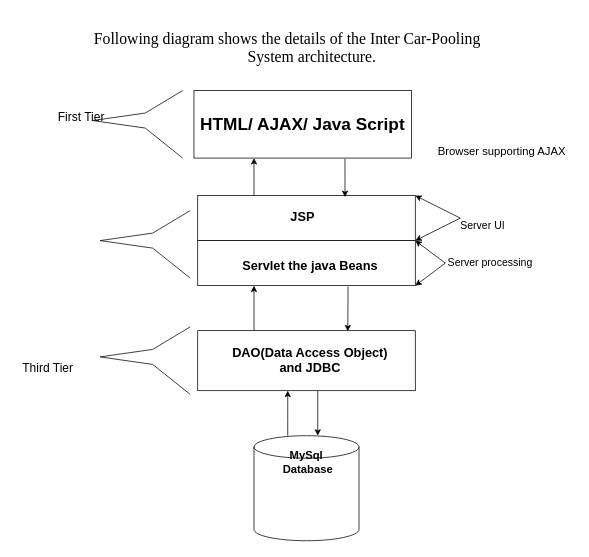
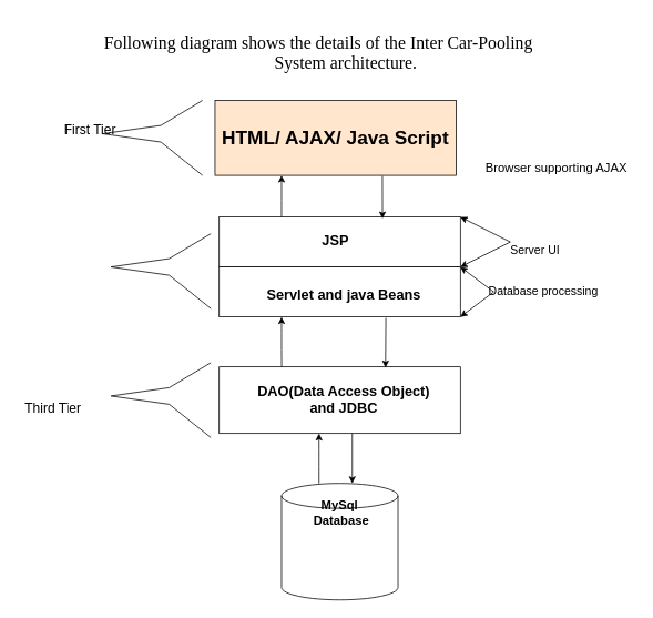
  <mxCell id="0" />
  <mxCell id="1" parent="0" />
  <mxCell id="2" value="&lt;p class=&quot;MsoNormal&quot;&gt;&lt;span style=&quot;font-family: &amp;quot;Times New Roman&amp;quot;;&quot;&gt;&lt;font style=&quot;font-size: 21px;&quot;&gt;Following diagram shows the details of the Inter Car-Pooling&amp;nbsp; &amp;nbsp; &amp;nbsp; &amp;nbsp; &amp;nbsp; &amp;nbsp; &amp;nbsp; &amp;nbsp; &amp;nbsp; &amp;nbsp; &amp;nbsp; &amp;nbsp; &amp;nbsp; &amp;nbsp; &amp;nbsp; &amp;nbsp; &amp;nbsp; &amp;nbsp; &amp;nbsp; &amp;nbsp; &amp;nbsp; &amp;nbsp; &amp;nbsp; &amp;nbsp;System architecture.&lt;/font&gt;&lt;/span&gt;&lt;span style=&quot;mso-spacerun:'yes';font-family:'Times New Roman';font-size:14.0pt;&quot;&gt;&lt;/span&gt;&lt;/p&gt;" style="text;whiteSpace=wrap;html=1;labelBackgroundColor=none;" parent="1" vertex="1"><mxGeometry x="123" y="20" width="560" height="90" as="geometry" /></mxCell>
- <mxCell id="3" value="&lt;font style=&quot;font-size: 23px;&quot;&gt;&lt;b&gt;HTML/ AJAX/ Java Script&lt;/b&gt;&lt;/font&gt;" style="rounded=0;whiteSpace=wrap;html=1;align=center;labelBackgroundColor=none;" parent="1" vertex="1"><mxGeometry x="258" y="120" width="290" height="90" as="geometry" /></mxCell>
+ <mxCell id="3" value="&lt;font style=&quot;font-size: 23px;&quot;&gt;&lt;b&gt;HTML/ AJAX/ Java Script&lt;/b&gt;&lt;/font&gt;" style="rounded=0;whiteSpace=wrap;html=1;align=center;labelBackgroundColor=none;fillColor=#ffe6cc;" parent="1" vertex="1"><mxGeometry x="258" y="120" width="290" height="90" as="geometry" /></mxCell>
  <mxCell id="4" value="&lt;font style=&quot;font-size: 15px;&quot;&gt;Browser supporting AJAX&lt;/font&gt;" style="text;html=1;align=center;verticalAlign=middle;resizable=0;points=[];autosize=1;perimeterSpacing=0;labelBackgroundColor=none;" parent="1" vertex="1"><mxGeometry x="573" y="185" width="190" height="30" as="geometry" /></mxCell>
  <mxCell id="5" value="Text" style="text;strokeColor=none;align=center;fillColor=none;html=1;verticalAlign=middle;whiteSpace=wrap;rounded=0;labelBackgroundColor=none;" parent="1" vertex="1"><mxGeometry x="333" y="280" width="60" height="30" as="geometry" /></mxCell>
  <mxCell id="6" value="&lt;font style=&quot;font-size: 16px;&quot;&gt;First Tier&lt;/font&gt;" style="text;html=1;strokeColor=none;fillColor=none;align=center;verticalAlign=middle;whiteSpace=wrap;rounded=0;labelBackgroundColor=none;" parent="1" vertex="1"><mxGeometry x="43" y="130" width="130" height="50" as="geometry" /></mxCell>
  <mxCell id="7" value="" style="rounded=0;whiteSpace=wrap;html=1;labelBackgroundColor=none;" parent="1" vertex="1"><mxGeometry x="263" y="260" width="290" height="60" as="geometry" /></mxCell>
  <mxCell id="8" value="" style="rounded=0;whiteSpace=wrap;html=1;labelBackgroundColor=none;" parent="1" vertex="1"><mxGeometry x="263" y="440" width="290" height="80" as="geometry" /></mxCell>
  <mxCell id="9" value="" style="shape=cylinder3;whiteSpace=wrap;html=1;boundedLbl=1;backgroundOutline=1;size=15;labelBackgroundColor=none;" parent="1" vertex="1"><mxGeometry x="338" y="580" width="140" height="140" as="geometry" /></mxCell>
  <mxCell id="10" value="" style="endArrow=classic;html=1;rounded=0;entryX=0.677;entryY=0.033;entryDx=0;entryDy=0;entryPerimeter=0;exitX=0.694;exitY=1.009;exitDx=0;exitDy=0;exitPerimeter=0;labelBackgroundColor=none;fontColor=default;" parent="1" source="3" target="7" edge="1"><mxGeometry width="50" height="50" relative="1" as="geometry"><mxPoint x="463" y="220" as="sourcePoint" /><mxPoint x="403" y="290" as="targetPoint" /><Array as="points" /></mxGeometry></mxCell>
  <mxCell id="11" value="" style="endArrow=classic;html=1;rounded=0;labelBackgroundColor=none;fontColor=default;" parent="1" source="18" target="7" edge="1"><mxGeometry width="50" height="50" relative="1" as="geometry"><mxPoint x="353" y="340" as="sourcePoint" /><mxPoint x="403" y="290" as="targetPoint" /></mxGeometry></mxCell>
  <mxCell id="12" value="" style="endArrow=classic;html=1;rounded=0;labelBackgroundColor=none;fontColor=default;" parent="1" edge="1"><mxGeometry width="50" height="50" relative="1" as="geometry"><mxPoint x="338" y="260" as="sourcePoint" /><mxPoint x="338" y="210" as="targetPoint" /><Array as="points"><mxPoint x="338" y="250" /><mxPoint x="338" y="240" /></Array></mxGeometry></mxCell>
  <mxCell id="13" value="" style="endArrow=classic;html=1;rounded=0;exitX=0.259;exitY=0;exitDx=0;exitDy=0;exitPerimeter=0;labelBackgroundColor=none;fontColor=default;" parent="1" source="8" edge="1"><mxGeometry width="50" height="50" relative="1" as="geometry"><mxPoint x="338" y="430" as="sourcePoint" /><mxPoint x="338" y="380" as="targetPoint" /><Array as="points"><mxPoint x="338" y="420" /><mxPoint x="338" y="410" /><mxPoint x="338" y="400" /></Array></mxGeometry></mxCell>
  <mxCell id="14" value="" style="endArrow=classic;html=1;rounded=0;entryX=0.677;entryY=0.033;entryDx=0;entryDy=0;entryPerimeter=0;exitX=0.691;exitY=1.02;exitDx=0;exitDy=0;exitPerimeter=0;labelBackgroundColor=none;fontColor=default;" parent="1" source="18" edge="1"><mxGeometry width="50" height="50" relative="1" as="geometry"><mxPoint x="463" y="390" as="sourcePoint" /><mxPoint x="463" y="441" as="targetPoint" /><Array as="points" /></mxGeometry></mxCell>
  <mxCell id="15" value="" style="endArrow=none;html=1;rounded=0;labelBackgroundColor=none;fontColor=default;" parent="1" edge="1"><mxGeometry width="50" height="50" relative="1" as="geometry"><mxPoint x="243" y="210" as="sourcePoint" /><mxPoint x="243" y="120" as="targetPoint" /><Array as="points"><mxPoint x="193" y="170" /><mxPoint x="123" y="160" /><mxPoint x="193" y="150" /></Array></mxGeometry></mxCell>
  <mxCell id="16" value="" style="endArrow=none;html=1;rounded=0;labelBackgroundColor=none;fontColor=default;" parent="1" source="18" edge="1"><mxGeometry width="50" height="50" relative="1" as="geometry"><mxPoint x="353" y="380" as="sourcePoint" /><mxPoint x="403" y="330" as="targetPoint" /></mxGeometry></mxCell>
  <mxCell id="17" value="" style="endArrow=none;html=1;rounded=0;labelBackgroundColor=none;fontColor=default;" parent="1" target="18" edge="1"><mxGeometry width="50" height="50" relative="1" as="geometry"><mxPoint x="353" y="380" as="sourcePoint" /><mxPoint x="403" y="330" as="targetPoint" /></mxGeometry></mxCell>
  <mxCell id="18" value="" style="rounded=0;whiteSpace=wrap;html=1;labelBackgroundColor=none;" parent="1" vertex="1"><mxGeometry x="263" y="320" width="290" height="60" as="geometry" /></mxCell>
  <mxCell id="19" value="" style="endArrow=none;html=1;rounded=0;labelBackgroundColor=none;fontColor=default;" parent="1" edge="1"><mxGeometry width="50" height="50" relative="1" as="geometry"><mxPoint x="253" y="370" as="sourcePoint" /><mxPoint x="253" y="280" as="targetPoint" /><Array as="points"><mxPoint x="203" y="330" /><mxPoint x="133" y="320" /><mxPoint x="203" y="310" /></Array></mxGeometry></mxCell>
  <mxCell id="20" value="" style="endArrow=none;html=1;rounded=0;labelBackgroundColor=none;fontColor=default;" parent="1" edge="1"><mxGeometry width="50" height="50" relative="1" as="geometry"><mxPoint x="253" y="525" as="sourcePoint" /><mxPoint x="253" y="435" as="targetPoint" /><Array as="points"><mxPoint x="203" y="485" /><mxPoint x="133" y="475" /><mxPoint x="203" y="465" /></Array></mxGeometry></mxCell>
  <mxCell id="21" value="&lt;font style=&quot;font-size: 16px;&quot;&gt;Third Tier&lt;/font&gt;" style="text;html=1;strokeColor=none;fillColor=none;align=center;verticalAlign=middle;whiteSpace=wrap;rounded=0;labelBackgroundColor=none;" parent="1" vertex="1"><mxGeometry x="20.5" y="475" width="85" height="30" as="geometry" /></mxCell>
  <mxCell id="22" value="&lt;font size=&quot;1&quot; style=&quot;&quot;&gt;&lt;b style=&quot;font-size: 17px;&quot;&gt;JSP&lt;/b&gt;&lt;/font&gt;" style="text;html=1;strokeColor=none;fillColor=none;align=center;verticalAlign=middle;whiteSpace=wrap;rounded=0;labelBackgroundColor=none;" parent="1" vertex="1"><mxGeometry x="343" y="260" width="120" height="60" as="geometry" /></mxCell>
- <mxCell id="23" value="&lt;font size=&quot;1&quot; style=&quot;&quot;&gt;&lt;b style=&quot;font-size: 17px;&quot;&gt;Servlet the java Beans&lt;/b&gt;&lt;/font&gt;" style="text;html=1;strokeColor=none;fillColor=none;align=center;verticalAlign=middle;whiteSpace=wrap;rounded=0;labelBackgroundColor=none;" parent="1" vertex="1"><mxGeometry x="223" y="330" width="380" height="50" as="geometry" /></mxCell>
+ <mxCell id="23" value="&lt;font size=&quot;1&quot; style=&quot;&quot;&gt;&lt;b style=&quot;font-size: 17px;&quot;&gt;Servlet and java Beans&lt;/b&gt;&lt;/font&gt;" style="text;html=1;strokeColor=none;fillColor=none;align=center;verticalAlign=middle;whiteSpace=wrap;rounded=0;labelBackgroundColor=none;" parent="1" vertex="1"><mxGeometry x="223" y="330" width="380" height="50" as="geometry" /></mxCell>
  <mxCell id="24" value="&lt;font style=&quot;font-size: 17px;&quot;&gt;&lt;b&gt;DAO(Data Access Object)&lt;br&gt;and JDBC&lt;/b&gt;&lt;/font&gt;" style="text;html=1;strokeColor=none;fillColor=none;align=center;verticalAlign=middle;whiteSpace=wrap;rounded=0;labelBackgroundColor=none;" parent="1" vertex="1"><mxGeometry x="293" y="440" width="240" height="80" as="geometry" /></mxCell>
  <mxCell id="25" value="" style="endArrow=classic;html=1;rounded=0;exitX=0.259;exitY=0;exitDx=0;exitDy=0;exitPerimeter=0;labelBackgroundColor=none;fontColor=default;" parent="1" edge="1"><mxGeometry width="50" height="50" relative="1" as="geometry"><mxPoint x="383" y="580" as="sourcePoint" /><mxPoint x="383" y="520" as="targetPoint" /><Array as="points"><mxPoint x="383" y="560" /><mxPoint x="383" y="550" /><mxPoint x="383" y="540" /></Array></mxGeometry></mxCell>
  <mxCell id="26" value="" style="endArrow=classic;html=1;rounded=0;entryX=0.677;entryY=0.033;entryDx=0;entryDy=0;entryPerimeter=0;exitX=0.691;exitY=1.02;exitDx=0;exitDy=0;exitPerimeter=0;labelBackgroundColor=none;fontColor=default;" parent="1" edge="1"><mxGeometry width="50" height="50" relative="1" as="geometry"><mxPoint x="423" y="520" as="sourcePoint" /><mxPoint x="423" y="580" as="targetPoint" /><Array as="points" /></mxGeometry></mxCell>
  <mxCell id="27" value="&lt;font style=&quot;font-size: 15px;&quot;&gt;&lt;b&gt;MySql&lt;br&gt;&amp;nbsp;Database&lt;/b&gt;&lt;/font&gt;" style="text;html=1;strokeColor=none;fillColor=none;align=center;verticalAlign=middle;whiteSpace=wrap;rounded=0;" parent="1" vertex="1"><mxGeometry x="353" y="590" width="110" height="50" as="geometry" /></mxCell>
  <mxCell id="28" value="&lt;font style=&quot;font-size: 14px;&quot;&gt;Server UI&lt;/font&gt;" style="text;html=1;strokeColor=none;fillColor=none;align=center;verticalAlign=middle;whiteSpace=wrap;rounded=0;" parent="1" vertex="1"><mxGeometry x="563" y="280" width="160" height="40" as="geometry" /></mxCell>
- <mxCell id="29" value="&lt;font style=&quot;font-size: 14px;&quot;&gt;Server processing&lt;/font&gt;" style="text;html=1;strokeColor=none;fillColor=none;align=center;verticalAlign=middle;whiteSpace=wrap;rounded=0;" parent="1" vertex="1"><mxGeometry x="548" y="330" width="210" height="40" as="geometry" /></mxCell>
+ <mxCell id="29" value="&lt;font style=&quot;font-size: 14px;&quot;&gt;Database processing&lt;/font&gt;" style="text;html=1;strokeColor=none;fillColor=none;align=center;verticalAlign=middle;whiteSpace=wrap;rounded=0;" parent="1" vertex="1"><mxGeometry x="548" y="330" width="210" height="40" as="geometry" /></mxCell>
  <mxCell id="30" value="" style="endArrow=classic;startArrow=classic;html=1;rounded=0;entryX=1;entryY=0;entryDx=0;entryDy=0;exitX=1;exitY=0;exitDx=0;exitDy=0;" parent="1" source="18" target="7" edge="1"><mxGeometry width="50" height="50" relative="1" as="geometry"><mxPoint x="573" y="320" as="sourcePoint" /><mxPoint x="573" y="260" as="targetPoint" /><Array as="points"><mxPoint x="613" y="290" /></Array></mxGeometry></mxCell>
  <mxCell id="31" value="" style="endArrow=classic;startArrow=classic;html=1;rounded=0;exitX=1;exitY=1;exitDx=0;exitDy=0;" parent="1" source="18" edge="1"><mxGeometry width="50" height="50" relative="1" as="geometry"><mxPoint x="563" y="380" as="sourcePoint" /><mxPoint x="553" y="320" as="targetPoint" /><Array as="points"><mxPoint x="593" y="350" /></Array></mxGeometry></mxCell>
